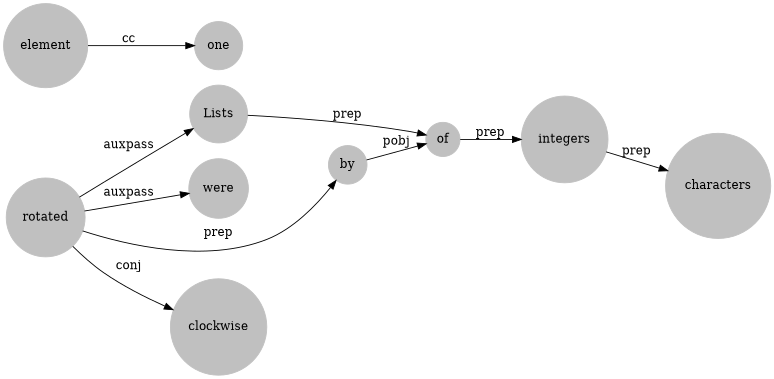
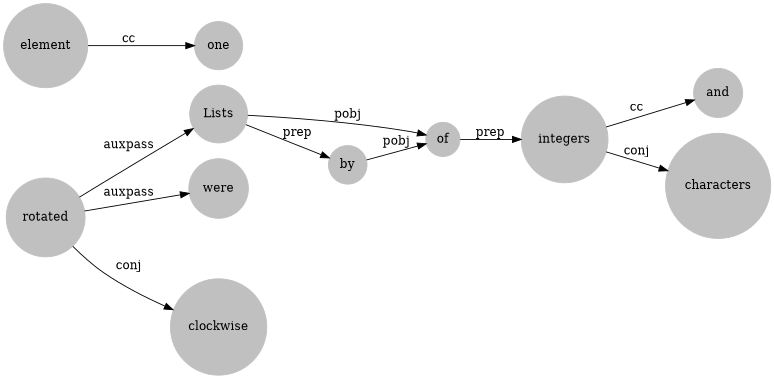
  digraph {
    rankdir=LR
    node [color=gray shape=circle style=filled]
    Lists
    of
    integers
+   and
    characters
    rotated
    were
    by
    clockwise
    element
    one
-   Lists -> of [label=prep]
+   Lists -> of [label=pobj]
    of -> integers [label=prep]
-   integers -> characters [label=prep]
+   integers -> and [label=cc]
+   integers -> characters [label=conj]
    rotated -> Lists [label=auxpass]
    rotated -> were [label=auxpass]
-   rotated -> by [label=prep]
+   Lists -> by [label=prep]
    rotated -> clockwise [label=conj]
    by -> of [label=pobj]
    element -> one [label=cc]
  }
